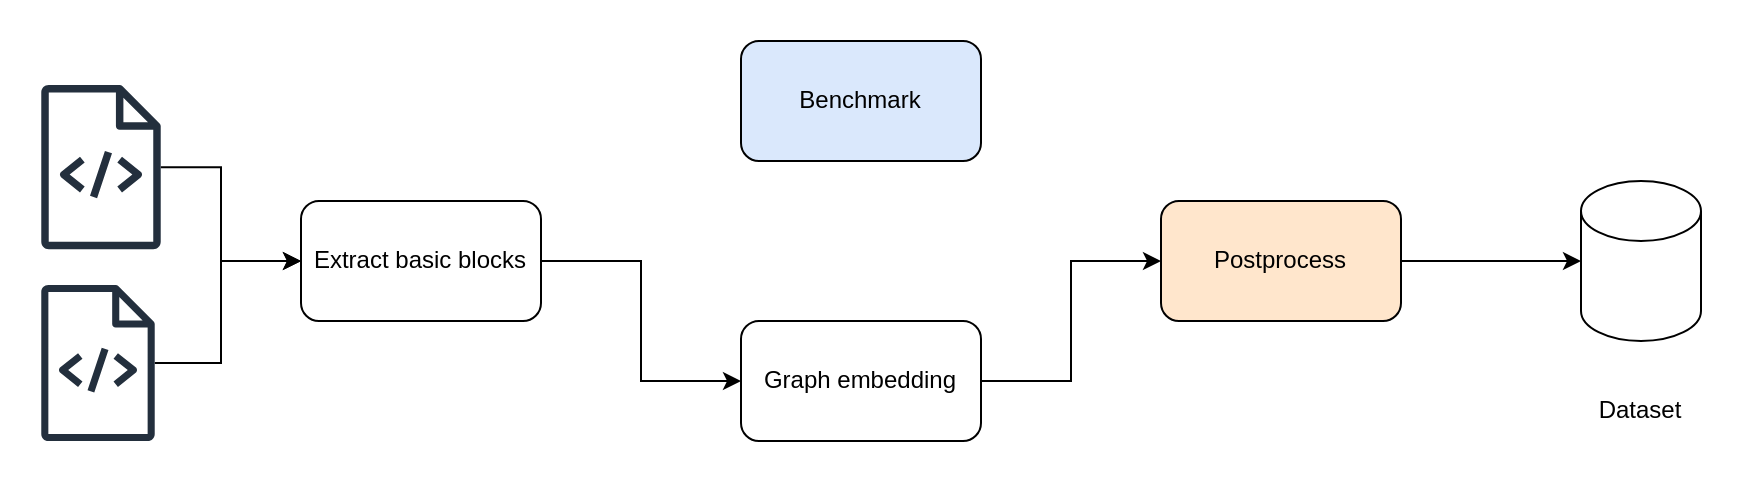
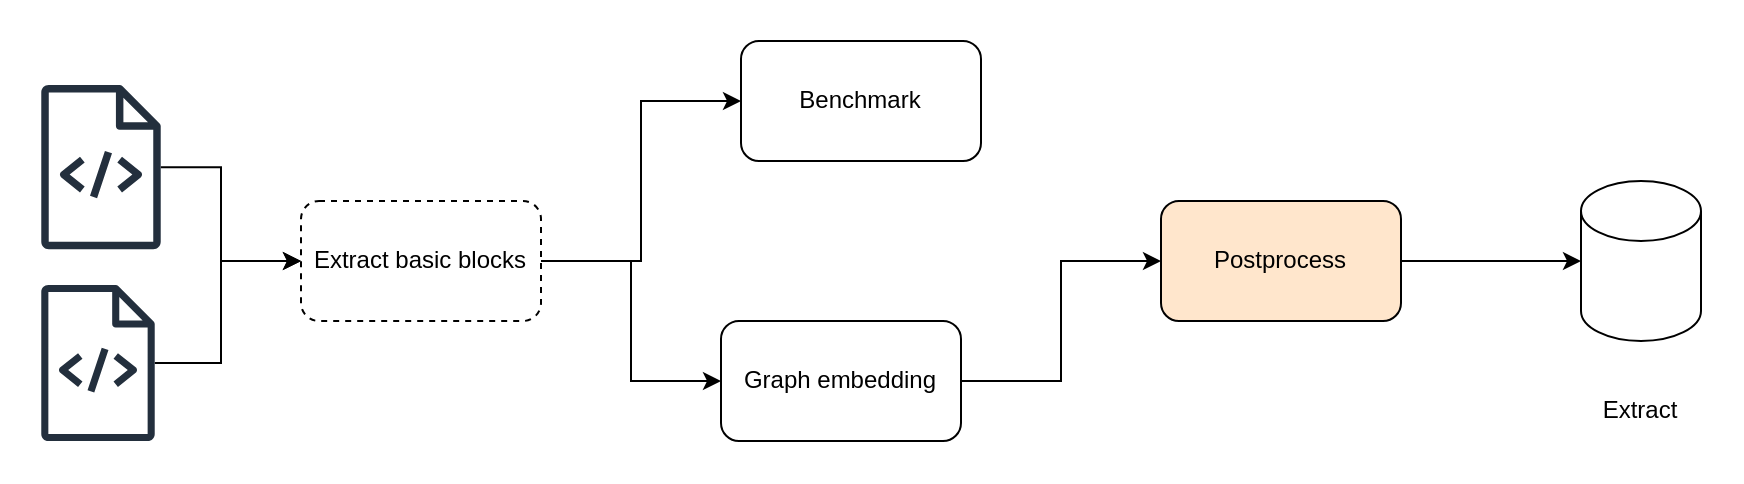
  <mxCell id="0" />
  <mxCell id="1" parent="0" />
  <mxCell id="2" value="" style="shape=cylinder3;whiteSpace=wrap;html=1;boundedLbl=1;backgroundOutline=1;size=15;" vertex="1" parent="1"><mxGeometry x="790" y="90" width="60" height="80" as="geometry" /></mxCell>
  <mxCell id="3" value="" style="edgeStyle=orthogonalEdgeStyle;rounded=0;orthogonalLoop=1;jettySize=auto;html=1;" edge="1" parent="1" source="4" target="7"><mxGeometry relative="1" as="geometry"><Array as="points"><mxPoint x="110" y="83" /><mxPoint x="110" y="130" /></Array></mxGeometry></mxCell>
  <mxCell id="4" value="" style="sketch=0;outlineConnect=0;fontColor=#232F3E;gradientColor=none;fillColor=#232F3D;strokeColor=none;dashed=0;verticalLabelPosition=bottom;verticalAlign=top;align=center;html=1;fontSize=12;fontStyle=0;aspect=fixed;pointerEvents=1;shape=mxgraph.aws4.source_code;" vertex="1" parent="1"><mxGeometry x="20" y="42" width="60" height="82.11" as="geometry" /></mxCell>
+ <mxCell id="5" value="" style="edgeStyle=orthogonalEdgeStyle;rounded=0;orthogonalLoop=1;jettySize=auto;html=1;entryX=0;entryY=0.5;entryDx=0;entryDy=0;" edge="1" parent="1" source="7" target="8"><mxGeometry relative="1" as="geometry" /></mxCell>
  <mxCell id="6" style="edgeStyle=orthogonalEdgeStyle;rounded=0;orthogonalLoop=1;jettySize=auto;html=1;entryX=0;entryY=0.5;entryDx=0;entryDy=0;" edge="1" parent="1" source="7" target="10"><mxGeometry relative="1" as="geometry" /></mxCell>
- <mxCell id="7" value="Extract basic blocks" style="rounded=1;whiteSpace=wrap;html=1;" vertex="1" parent="1"><mxGeometry x="150" y="100" width="120" height="60" as="geometry" /></mxCell>
- <mxCell id="8" value="Benchmark" style="rounded=1;whiteSpace=wrap;html=1;fillColor=#dae8fc;" vertex="1" parent="1"><mxGeometry x="370" y="20" width="120" height="60" as="geometry" /></mxCell>
+ <mxCell id="7" value="Extract basic blocks" style="rounded=1;whiteSpace=wrap;html=1;dashed=1;" vertex="1" parent="1"><mxGeometry x="150" y="100" width="120" height="60" as="geometry" /></mxCell>
+ <mxCell id="8" value="Benchmark" style="rounded=1;whiteSpace=wrap;html=1;" vertex="1" parent="1"><mxGeometry x="370" y="20" width="120" height="60" as="geometry" /></mxCell>
  <mxCell id="9" style="edgeStyle=orthogonalEdgeStyle;rounded=0;orthogonalLoop=1;jettySize=auto;html=1;entryX=0;entryY=0.5;entryDx=0;entryDy=0;" edge="1" parent="1" source="10" target="11"><mxGeometry relative="1" as="geometry" /></mxCell>
- <mxCell id="10" value="Graph embedding" style="rounded=1;whiteSpace=wrap;html=1;" vertex="1" parent="1"><mxGeometry x="370" y="160" width="120" height="60" as="geometry" /></mxCell>
+ <mxCell id="10" value="Graph embedding" style="rounded=1;whiteSpace=wrap;html=1;" vertex="1" parent="1"><mxGeometry x="360" y="160" width="120" height="60" as="geometry" /></mxCell>
  <mxCell id="11" value="Postprocess" style="rounded=1;whiteSpace=wrap;html=1;fillColor=#ffe6cc;" vertex="1" parent="1"><mxGeometry x="580" y="100" width="120" height="60" as="geometry" /></mxCell>
  <mxCell id="12" style="edgeStyle=orthogonalEdgeStyle;rounded=0;orthogonalLoop=1;jettySize=auto;html=1;entryX=0;entryY=0.5;entryDx=0;entryDy=0;" edge="1" parent="1" source="13" target="7"><mxGeometry relative="1" as="geometry"><Array as="points"><mxPoint x="110" y="181" /><mxPoint x="110" y="130" /></Array></mxGeometry></mxCell>
  <mxCell id="13" value="" style="sketch=0;outlineConnect=0;fontColor=#232F3E;gradientColor=none;fillColor=#232F3D;strokeColor=none;dashed=0;verticalLabelPosition=bottom;verticalAlign=top;align=center;html=1;fontSize=12;fontStyle=0;aspect=fixed;pointerEvents=1;shape=mxgraph.aws4.source_code;" vertex="1" parent="1"><mxGeometry x="20" y="142" width="57" height="78" as="geometry" /></mxCell>
  <mxCell id="14" style="edgeStyle=orthogonalEdgeStyle;rounded=0;orthogonalLoop=1;jettySize=auto;html=1;entryX=0;entryY=0.5;entryDx=0;entryDy=0;entryPerimeter=0;" edge="1" parent="1" source="11" target="2"><mxGeometry relative="1" as="geometry" /></mxCell>
- <mxCell id="15" value="Dataset" style="text;html=1;strokeColor=none;fillColor=none;align=center;verticalAlign=middle;whiteSpace=wrap;rounded=0;" vertex="1" parent="1"><mxGeometry x="790" y="190" width="60" height="30" as="geometry" /></mxCell>
+ <mxCell id="15" value="Extract" style="text;html=1;strokeColor=none;fillColor=none;align=center;verticalAlign=middle;whiteSpace=wrap;rounded=0;" vertex="1" parent="1"><mxGeometry x="790" y="190" width="60" height="30" as="geometry" /></mxCell>
